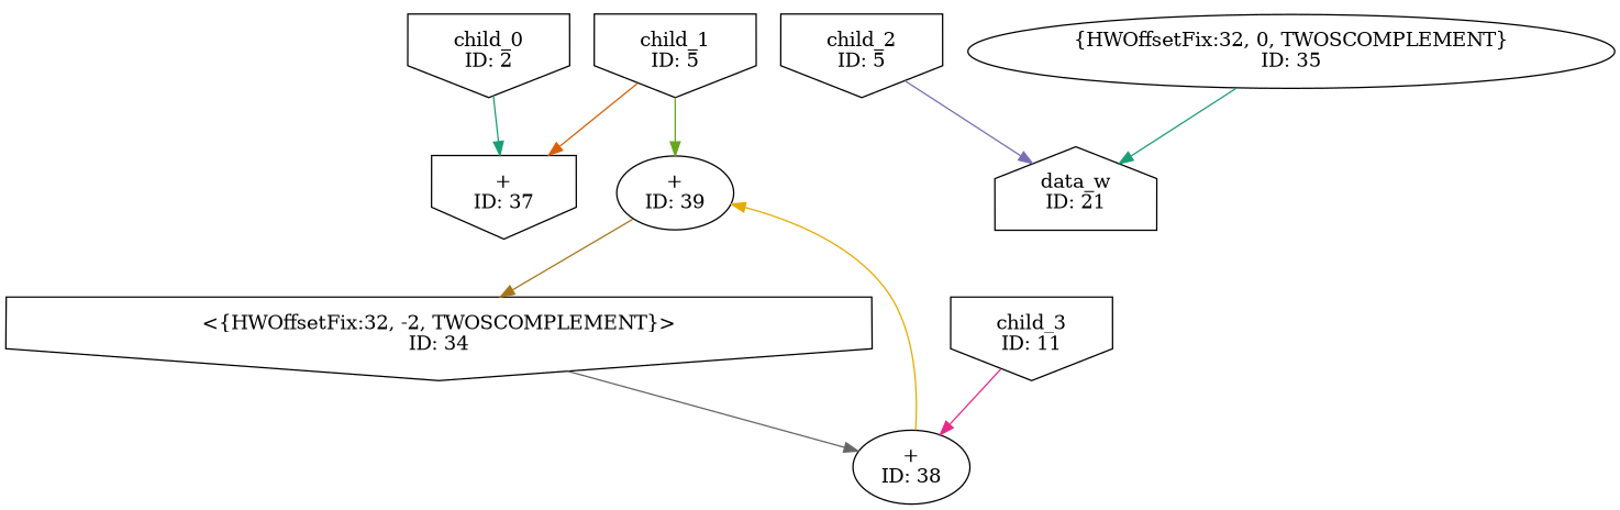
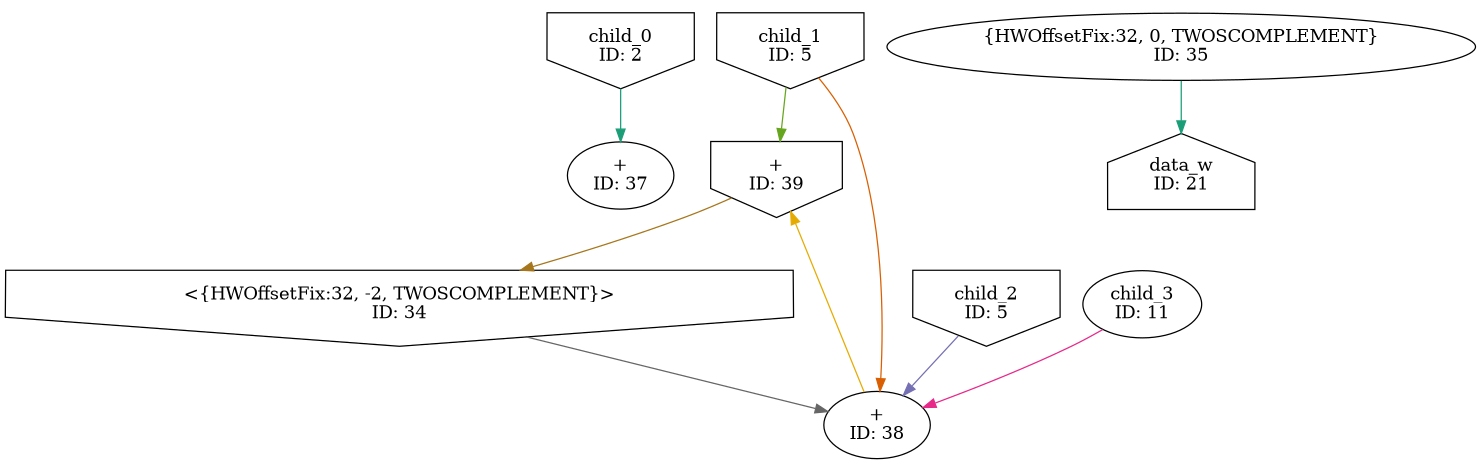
  digraph {
    node [shape=invhouse]
    edge [color="/dark28/1"]
    n1 [label="child_0\nID: 2"]
-   n2 [label="+\nID: 37"]
+   n2 [label="+\nID: 37" shape=""]
    n3 [label="child_1\nID: 5"]
-   n4 [label="+\nID: 39" shape=""]
+   n4 [label="+\nID: 39"]
    n5 [label="<{HWOffsetFix:32, -2, TWOSCOMPLEMENT}>\nID: 34"]
    n6 [label="child_2\nID: 5"]
    n7 [label="+\nID: 38" shape=""]
-   n8 [label="child_3\nID: 11"]
+   n8 [label="child_3\nID: 11" shape=ellipse]
    n9 [label="{HWOffsetFix:32, 0, TWOSCOMPLEMENT}\nID: 35" shape=""]
    n10 [label="data_w\nID: 21" shape=house]
    n1 -> n2 [photon_data="EDGE,SrcNode:2,SrcNodePort:data"]
-   n3 -> n2 [color="/dark28/2" photon_data="EDGE,SrcNode:5,SrcNodePort:data"]
+   n3 -> n7 [color="/dark28/2" photon_data="EDGE,SrcNode:5,SrcNodePort:data"]
    n3 -> n4 [color="/dark28/5" photon_data="EDGE,SrcNode:37,SrcNodePort:result"]
    n4 -> n5 [color="/dark28/7" photon_data="EDGE,SrcNode:39,SrcNodePort:result"]
    n5 -> n7 [color="/dark28/8" photon_data="EDGE,SrcNode:34,SrcNodePort:output"]
-   n6 -> n10 [color="/dark28/3" photon_data="EDGE,SrcNode:8,SrcNodePort:data"]
+   n6 -> n7 [color="/dark28/3" photon_data="EDGE,SrcNode:8,SrcNodePort:data"]
    n7 -> n4 [color="/dark28/6" photon_data="EDGE,SrcNode:38,SrcNodePort:result"]
    n8 -> n7 [color="/dark28/4" photon_data="EDGE,SrcNode:11,SrcNodePort:data"]
    n9 -> n10 [photon_data="EDGE,SrcNode:35,SrcNodePort:o"]
  }
